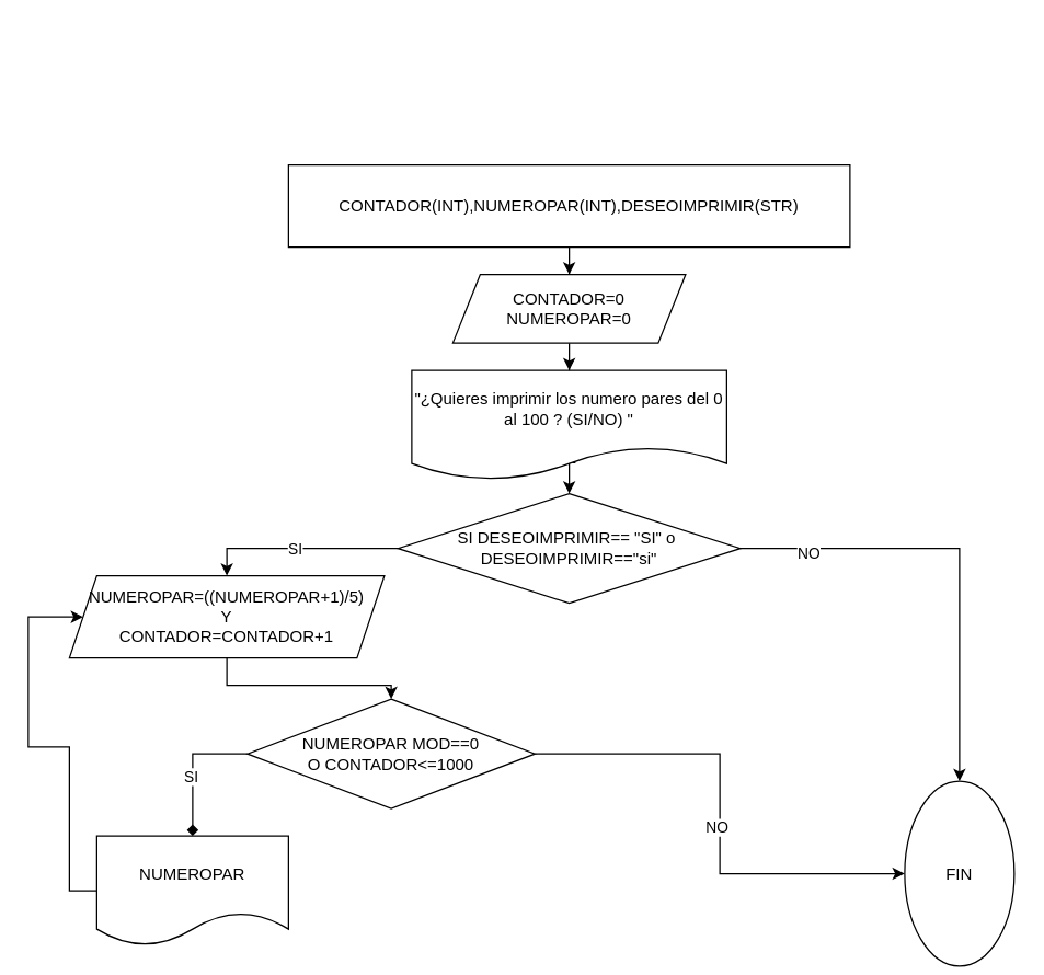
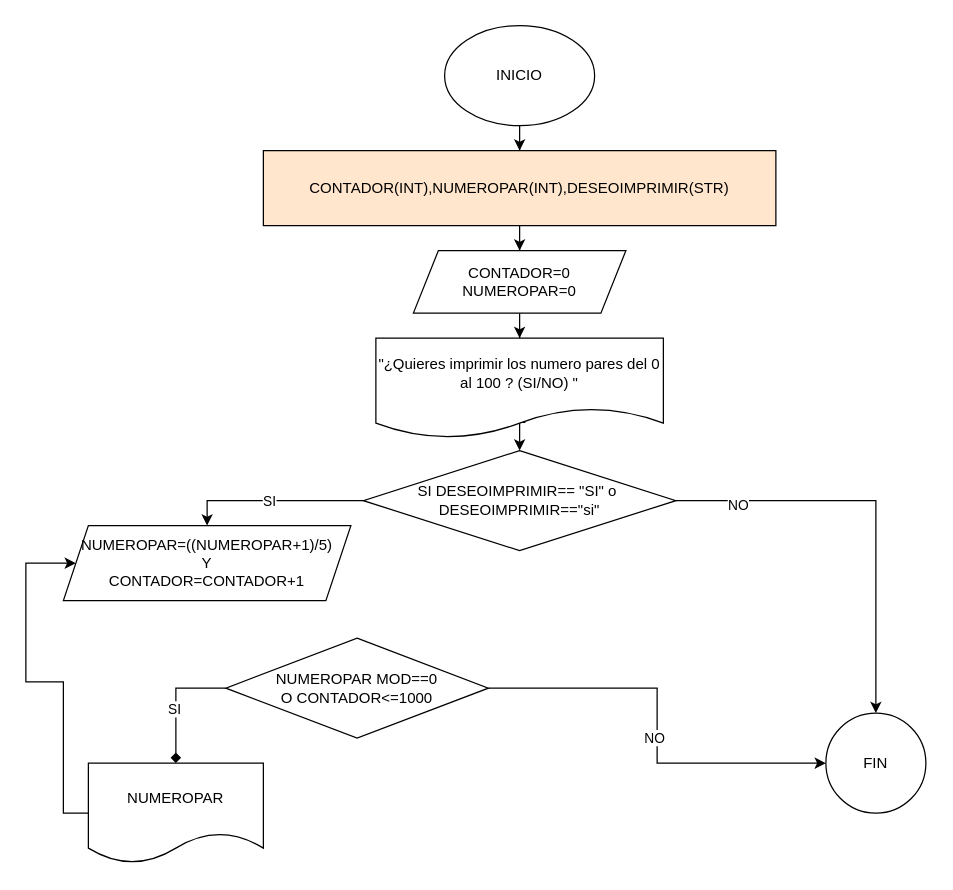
  <mxCell id="0" />
  <mxCell id="1" parent="0" />
+ <mxCell id="2" style="edgeStyle=orthogonalEdgeStyle;rounded=0;orthogonalLoop=1;jettySize=auto;html=1;entryX=0.5;entryY=0;entryDx=0;entryDy=0;" edge="1" parent="1" source="3" target="5"><mxGeometry relative="1" as="geometry" /></mxCell>
+ <mxCell id="3" value="INICIO" style="ellipse;whiteSpace=wrap;html=1;" vertex="1" parent="1"><mxGeometry x="355" y="20" width="120" height="80" as="geometry" /></mxCell>
  <mxCell id="4" style="edgeStyle=orthogonalEdgeStyle;rounded=0;orthogonalLoop=1;jettySize=auto;html=1;" edge="1" parent="1" source="5" target="9"><mxGeometry relative="1" as="geometry" /></mxCell>
- <mxCell id="5" value="CONTADOR(INT),NUMEROPAR(INT),DESEOIMPRIMIR(STR)" style="rounded=0;whiteSpace=wrap;html=1;" vertex="1" parent="1"><mxGeometry x="210" y="120" width="410" height="60" as="geometry" /></mxCell>
+ <mxCell id="5" value="CONTADOR(INT),NUMEROPAR(INT),DESEOIMPRIMIR(STR)" style="rounded=0;whiteSpace=wrap;html=1;fillColor=#ffe6cc;" vertex="1" parent="1"><mxGeometry x="210" y="120" width="410" height="60" as="geometry" /></mxCell>
  <mxCell id="6" style="edgeStyle=orthogonalEdgeStyle;rounded=0;orthogonalLoop=1;jettySize=auto;html=1;entryX=0.5;entryY=0;entryDx=0;entryDy=0;exitX=0.52;exitY=0.842;exitDx=0;exitDy=0;exitPerimeter=0;" edge="1" parent="1" source="7" target="14"><mxGeometry relative="1" as="geometry" /></mxCell>
  <mxCell id="7" value="&quot;¿Quieres imprimir los numero pares del 0 al 100 ? (SI/NO) &quot;" style="shape=document;whiteSpace=wrap;html=1;boundedLbl=1;" vertex="1" parent="1"><mxGeometry x="300" y="270" width="230" height="80" as="geometry" /></mxCell>
  <mxCell id="8" style="edgeStyle=orthogonalEdgeStyle;rounded=0;orthogonalLoop=1;jettySize=auto;html=1;" edge="1" parent="1" source="9" target="7"><mxGeometry relative="1" as="geometry" /></mxCell>
  <mxCell id="9" value="CONTADOR=0&lt;br&gt;NUMEROPAR=0" style="shape=parallelogram;perimeter=parallelogramPerimeter;whiteSpace=wrap;html=1;fixedSize=1;" vertex="1" parent="1"><mxGeometry x="330" y="200" width="170" height="50" as="geometry" /></mxCell>
  <mxCell id="10" style="edgeStyle=orthogonalEdgeStyle;rounded=0;orthogonalLoop=1;jettySize=auto;html=1;entryX=0.5;entryY=0;entryDx=0;entryDy=0;" edge="1" parent="1" source="14" target="15"><mxGeometry relative="1" as="geometry" /></mxCell>
  <mxCell id="11" value="NO" style="edgeLabel;html=1;align=center;verticalAlign=middle;resizable=0;points=[];" vertex="1" connectable="0" parent="10"><mxGeometry x="-0.704" y="-3" relative="1" as="geometry"><mxPoint as="offset" /></mxGeometry></mxCell>
  <mxCell id="12" style="edgeStyle=orthogonalEdgeStyle;rounded=0;orthogonalLoop=1;jettySize=auto;html=1;entryX=0.5;entryY=0;entryDx=0;entryDy=0;" edge="1" parent="1" source="14" target="17"><mxGeometry relative="1" as="geometry" /></mxCell>
  <mxCell id="13" value="SI" style="edgeLabel;html=1;align=center;verticalAlign=middle;resizable=0;points=[];" vertex="1" connectable="0" parent="12"><mxGeometry x="0.047" relative="1" as="geometry"><mxPoint as="offset" /></mxGeometry></mxCell>
  <mxCell id="14" value="SI DESEOIMPRIMIR== &quot;SI&quot; o&amp;nbsp;&lt;br&gt;DESEOIMPRIMIR==&quot;si&quot;" style="rhombus;whiteSpace=wrap;html=1;" vertex="1" parent="1"><mxGeometry x="290" y="360" width="250" height="80" as="geometry" /></mxCell>
- <mxCell id="15" value="FIN" style="ellipse;whiteSpace=wrap;html=1;aspect=fixed;" vertex="1" parent="1"><mxGeometry x="660" y="570" width="80" height="135" as="geometry" /></mxCell>
- <mxCell id="16" style="edgeStyle=orthogonalEdgeStyle;rounded=0;orthogonalLoop=1;jettySize=auto;html=1;entryX=0.5;entryY=0;entryDx=0;entryDy=0;" edge="1" parent="1" source="17" target="22"><mxGeometry relative="1" as="geometry" /></mxCell>
+ <mxCell id="15" value="FIN" style="ellipse;whiteSpace=wrap;html=1;aspect=fixed;" vertex="1" parent="1"><mxGeometry x="660" y="570" width="80" height="80" as="geometry" /></mxCell>
  <mxCell id="17" value="NUMEROPAR=((NUMEROPAR+1)/5)&lt;br&gt;Y&lt;br&gt;CONTADOR=CONTADOR+1" style="shape=parallelogram;perimeter=parallelogramPerimeter;whiteSpace=wrap;html=1;fixedSize=1;" vertex="1" parent="1"><mxGeometry x="50" y="420" width="230" height="60" as="geometry" /></mxCell>
  <mxCell id="18" style="edgeStyle=orthogonalEdgeStyle;rounded=0;orthogonalLoop=1;jettySize=auto;html=1;entryX=0;entryY=0.5;entryDx=0;entryDy=0;" edge="1" parent="1" source="22" target="15"><mxGeometry relative="1" as="geometry"><mxPoint x="485" y="610" as="targetPoint" /></mxGeometry></mxCell>
  <mxCell id="19" value="NO" style="edgeLabel;html=1;align=center;verticalAlign=middle;resizable=0;points=[];" vertex="1" connectable="0" parent="18"><mxGeometry x="0.053" y="-3" relative="1" as="geometry"><mxPoint as="offset" /></mxGeometry></mxCell>
  <mxCell id="20" style="edgeStyle=orthogonalEdgeStyle;rounded=0;orthogonalLoop=1;jettySize=auto;html=1;entryX=0.5;entryY=0;entryDx=0;entryDy=0;exitX=0;exitY=0.5;exitDx=0;exitDy=0;endArrow=diamond;" edge="1" parent="1" source="22" target="24"><mxGeometry relative="1" as="geometry"><mxPoint x="140" y="640" as="targetPoint" /></mxGeometry></mxCell>
  <mxCell id="21" value="SI" style="edgeLabel;html=1;align=center;verticalAlign=middle;resizable=0;points=[];" vertex="1" connectable="0" parent="20"><mxGeometry x="0.122" y="-2" relative="1" as="geometry"><mxPoint as="offset" /></mxGeometry></mxCell>
  <mxCell id="22" value="NUMEROPAR MOD==0&lt;br&gt;O CONTADOR&amp;lt;=1000" style="rhombus;whiteSpace=wrap;html=1;" vertex="1" parent="1"><mxGeometry x="180" y="510" width="210" height="80" as="geometry" /></mxCell>
  <mxCell id="23" style="edgeStyle=orthogonalEdgeStyle;rounded=0;orthogonalLoop=1;jettySize=auto;html=1;entryX=0;entryY=0.5;entryDx=0;entryDy=0;exitX=0;exitY=0.5;exitDx=0;exitDy=0;" edge="1" parent="1" source="24" target="17"><mxGeometry relative="1" as="geometry"><Array as="points"><mxPoint x="50" y="650" /><mxPoint x="50" y="545" /><mxPoint x="20" y="545" /><mxPoint x="20" y="450" /></Array></mxGeometry></mxCell>
  <mxCell id="24" value="NUMEROPAR" style="shape=document;whiteSpace=wrap;html=1;boundedLbl=1;" vertex="1" parent="1"><mxGeometry x="70" y="610" width="140" height="80" as="geometry" /></mxCell>
